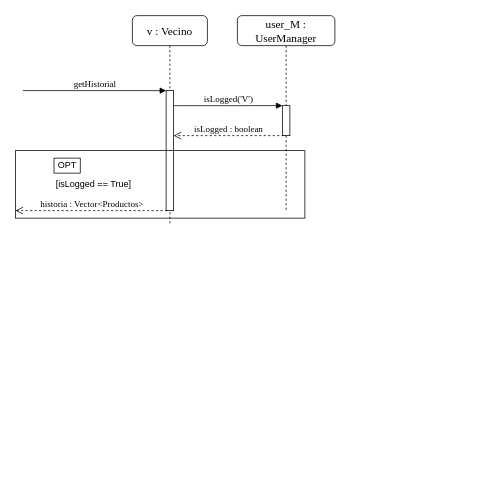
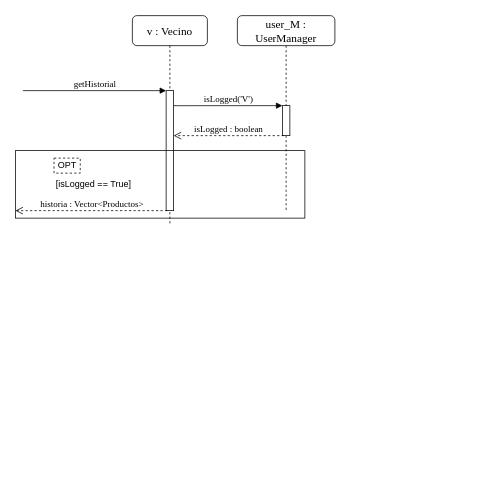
  <mxCell id="0" />
  <mxCell id="1" parent="0" />
  <mxCell id="2" value="&lt;font style=&quot;font-size: 15px&quot;&gt;user_M : UserManager&lt;/font&gt;" style="shape=umlLifeline;perimeter=lifelinePerimeter;whiteSpace=wrap;html=1;container=1;collapsible=0;recursiveResize=0;outlineConnect=0;rounded=1;shadow=0;comic=0;labelBackgroundColor=none;strokeColor=#000000;strokeWidth=1;fillColor=#FFFFFF;fontFamily=Verdana;fontSize=12;fontColor=#000000;align=center;" parent="1" vertex="1"><mxGeometry x="316" y="20" width="130" height="260" as="geometry" /></mxCell>
  <mxCell id="3" value="" style="html=1;points=[];perimeter=orthogonalPerimeter;rounded=0;shadow=0;comic=0;labelBackgroundColor=none;strokeColor=#000000;strokeWidth=1;fillColor=#FFFFFF;fontFamily=Verdana;fontSize=12;fontColor=#000000;align=center;" parent="2" vertex="1"><mxGeometry x="60" y="120" width="10" height="40" as="geometry" /></mxCell>
  <mxCell id="4" value="&lt;font style=&quot;font-size: 15px&quot;&gt;v : Vecino&lt;/font&gt;" style="shape=umlLifeline;perimeter=lifelinePerimeter;whiteSpace=wrap;html=1;container=1;collapsible=0;recursiveResize=0;outlineConnect=0;rounded=1;shadow=0;comic=0;labelBackgroundColor=none;strokeColor=#000000;strokeWidth=1;fillColor=#FFFFFF;fontFamily=Verdana;fontSize=12;fontColor=#000000;align=center;" parent="1" vertex="1"><mxGeometry x="176" y="20" width="100" height="280" as="geometry" /></mxCell>
  <mxCell id="5" value="" style="html=1;points=[];perimeter=orthogonalPerimeter;rounded=0;shadow=0;comic=0;labelBackgroundColor=none;strokeColor=#000000;strokeWidth=1;fillColor=#FFFFFF;fontFamily=Verdana;fontSize=12;fontColor=#000000;align=center;" parent="4" vertex="1"><mxGeometry x="45" y="100" width="10" height="160" as="geometry" /></mxCell>
  <mxCell id="6" value="isLogged : boolean" style="html=1;verticalAlign=bottom;endArrow=open;dashed=1;endSize=8;labelBackgroundColor=none;fontFamily=Verdana;fontSize=12;edgeStyle=elbowEdgeStyle;elbow=vertical;startSize=6;" parent="1" target="5" edge="1"><mxGeometry relative="1" as="geometry"><mxPoint x="876" y="566" as="targetPoint" /><Array as="points"><mxPoint x="346" y="180" /><mxPoint x="436" y="270" /><mxPoint x="646" y="540" /></Array><mxPoint x="378" y="180" as="sourcePoint" /></mxGeometry></mxCell>
  <mxCell id="7" value="getHistorial" style="html=1;verticalAlign=bottom;endArrow=block;entryX=0;entryY=0;labelBackgroundColor=none;fontFamily=Verdana;fontSize=12;edgeStyle=elbowEdgeStyle;elbow=vertical;" parent="1" edge="1"><mxGeometry relative="1" as="geometry"><mxPoint x="30" y="120" as="sourcePoint" /><mxPoint x="221" y="120" as="targetPoint" /></mxGeometry></mxCell>
  <mxCell id="8" value="isLogged('V')" style="html=1;verticalAlign=bottom;endArrow=block;labelBackgroundColor=none;fontFamily=Verdana;fontSize=12;edgeStyle=elbowEdgeStyle;elbow=vertical;exitX=0.929;exitY=0.047;exitDx=0;exitDy=0;exitPerimeter=0;" parent="1" target="3" edge="1"><mxGeometry relative="1" as="geometry"><mxPoint x="230.9" y="140.1" as="sourcePoint" /><mxPoint x="326.5" y="140.5" as="targetPoint" /></mxGeometry></mxCell>
  <mxCell id="9" value="" style="rounded=0;whiteSpace=wrap;html=1;fillColor=none;" vertex="1" parent="1"><mxGeometry x="20" y="200" width="386" height="90" as="geometry" /></mxCell>
- <mxCell id="10" value="OPT" style="rounded=0;whiteSpace=wrap;html=1;fillColor=none;" vertex="1" parent="1"><mxGeometry x="71.5" y="210" width="35" height="20" as="geometry" /></mxCell>
+ <mxCell id="10" value="OPT" style="rounded=0;whiteSpace=wrap;html=1;fillColor=none;dashed=1;" vertex="1" parent="1"><mxGeometry x="71.5" y="210" width="35" height="20" as="geometry" /></mxCell>
  <mxCell id="11" value="[isLogged == True]" style="text;html=1;strokeColor=none;fillColor=none;align=center;verticalAlign=middle;whiteSpace=wrap;rounded=0;" vertex="1" parent="1"><mxGeometry x="71.5" y="235" width="105" height="20" as="geometry" /></mxCell>
  <mxCell id="12" value="historia : Vector&amp;lt;Productos&amp;gt;" style="html=1;verticalAlign=bottom;endArrow=open;dashed=1;endSize=8;labelBackgroundColor=none;fontFamily=Verdana;fontSize=12;edgeStyle=elbowEdgeStyle;elbow=vertical;startSize=6;entryX=0;entryY=0.453;entryDx=0;entryDy=0;entryPerimeter=0;" edge="1" parent="1"><mxGeometry relative="1" as="geometry"><mxPoint x="20" y="280" as="targetPoint" /><Array as="points"><mxPoint x="190.5" y="280" /><mxPoint x="280.5" y="370" /><mxPoint x="490.5" y="640" /></Array><mxPoint x="222.5" y="280" as="sourcePoint" /></mxGeometry></mxCell>
